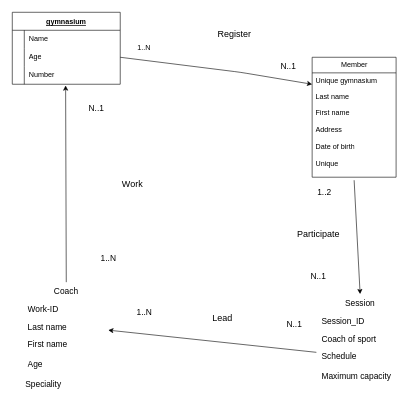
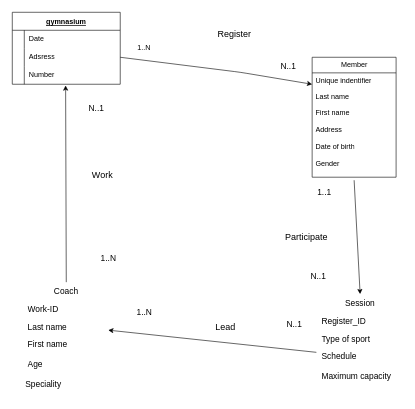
  <mxCell id="0" />
  <mxCell id="1" parent="0" />
  <mxCell id="2" value="gymnasium" style="shape=table;startSize=30;container=1;collapsible=0;childLayout=tableLayout;fixedRows=1;rowLines=0;fontStyle=5;" vertex="1" parent="1"><mxGeometry x="20" y="20" width="180" height="120" as="geometry" /></mxCell>
  <mxCell id="3" value="" style="shape=tableRow;horizontal=0;startSize=0;swimlaneHead=0;swimlaneBody=0;top=0;left=0;bottom=0;right=0;collapsible=0;dropTarget=0;fillColor=none;points=[[0,0.5],[1,0.5]];portConstraint=eastwest;" vertex="1" parent="2"><mxGeometry y="30" width="180" height="30" as="geometry" /></mxCell>
  <mxCell id="4" value="" style="shape=partialRectangle;html=1;whiteSpace=wrap;connectable=0;fillColor=none;top=0;left=0;bottom=0;right=0;overflow=hidden;pointerEvents=1;" vertex="1" parent="3"><mxGeometry width="20" height="30" as="geometry"><mxRectangle width="20" height="30" as="alternateBounds" /></mxGeometry></mxCell>
- <mxCell id="5" value="Name" style="shape=partialRectangle;html=1;whiteSpace=wrap;connectable=0;fillColor=none;top=0;left=0;bottom=0;right=0;align=left;spacingLeft=6;overflow=hidden;" vertex="1" parent="3"><mxGeometry x="20" width="160" height="30" as="geometry"><mxRectangle width="160" height="30" as="alternateBounds" /></mxGeometry></mxCell>
+ <mxCell id="5" value="Date" style="shape=partialRectangle;html=1;whiteSpace=wrap;connectable=0;fillColor=none;top=0;left=0;bottom=0;right=0;align=left;spacingLeft=6;overflow=hidden;" vertex="1" parent="3"><mxGeometry x="20" width="160" height="30" as="geometry"><mxRectangle width="160" height="30" as="alternateBounds" /></mxGeometry></mxCell>
  <mxCell id="6" value="" style="shape=tableRow;horizontal=0;startSize=0;swimlaneHead=0;swimlaneBody=0;top=0;left=0;bottom=0;right=0;collapsible=0;dropTarget=0;fillColor=none;points=[[0,0.5],[1,0.5]];portConstraint=eastwest;" vertex="1" parent="2"><mxGeometry y="60" width="180" height="30" as="geometry" /></mxCell>
  <mxCell id="7" value="" style="shape=partialRectangle;html=1;whiteSpace=wrap;connectable=0;fillColor=none;top=0;left=0;bottom=0;right=0;overflow=hidden;" vertex="1" parent="6"><mxGeometry width="20" height="30" as="geometry"><mxRectangle width="20" height="30" as="alternateBounds" /></mxGeometry></mxCell>
- <mxCell id="8" value="Age" style="shape=partialRectangle;html=1;whiteSpace=wrap;connectable=0;fillColor=none;top=0;left=0;bottom=0;right=0;align=left;spacingLeft=6;overflow=hidden;" vertex="1" parent="6"><mxGeometry x="20" width="160" height="30" as="geometry"><mxRectangle width="160" height="30" as="alternateBounds" /></mxGeometry></mxCell>
+ <mxCell id="8" value="Adsress" style="shape=partialRectangle;html=1;whiteSpace=wrap;connectable=0;fillColor=none;top=0;left=0;bottom=0;right=0;align=left;spacingLeft=6;overflow=hidden;" vertex="1" parent="6"><mxGeometry x="20" width="160" height="30" as="geometry"><mxRectangle width="160" height="30" as="alternateBounds" /></mxGeometry></mxCell>
  <mxCell id="9" value="" style="shape=tableRow;horizontal=0;startSize=0;swimlaneHead=0;swimlaneBody=0;top=0;left=0;bottom=0;right=0;collapsible=0;dropTarget=0;fillColor=none;points=[[0,0.5],[1,0.5]];portConstraint=eastwest;" vertex="1" parent="2"><mxGeometry y="90" width="180" height="30" as="geometry" /></mxCell>
  <mxCell id="10" value="" style="shape=partialRectangle;html=1;whiteSpace=wrap;connectable=0;fillColor=none;top=0;left=0;bottom=0;right=0;overflow=hidden;" vertex="1" parent="9"><mxGeometry width="20" height="30" as="geometry"><mxRectangle width="20" height="30" as="alternateBounds" /></mxGeometry></mxCell>
  <mxCell id="11" value="Number" style="shape=partialRectangle;html=1;whiteSpace=wrap;connectable=0;fillColor=none;top=0;left=0;bottom=0;right=0;align=left;spacingLeft=6;overflow=hidden;" vertex="1" parent="9"><mxGeometry x="20" width="160" height="30" as="geometry"><mxRectangle width="160" height="30" as="alternateBounds" /></mxGeometry></mxCell>
  <mxCell id="12" value="1..N" style="text;html=1;strokeColor=none;fillColor=none;align=center;verticalAlign=middle;whiteSpace=wrap;rounded=0;" vertex="1" parent="1"><mxGeometry x="210" y="65" width="60" height="30" as="geometry" /></mxCell>
  <mxCell id="13" value="" style="endArrow=classic;html=1;exitX=1;exitY=0.5;exitDx=0;exitDy=0;" edge="1" parent="1" source="6"><mxGeometry width="50" height="50" relative="1" as="geometry"><mxPoint x="390" y="350" as="sourcePoint" /><mxPoint x="520" y="140" as="targetPoint" /><Array as="points"><mxPoint x="400" y="120" /></Array></mxGeometry></mxCell>
  <mxCell id="14" value="Member" style="swimlane;fontStyle=0;childLayout=stackLayout;horizontal=1;startSize=26;fillColor=none;horizontalStack=0;resizeParent=1;resizeParentMax=0;resizeLast=0;collapsible=1;marginBottom=0;html=1;movable=1;resizable=1;rotatable=1;deletable=1;editable=1;connectable=1;" vertex="1" parent="1"><mxGeometry x="520" y="95" width="140" height="200" as="geometry" /></mxCell>
- <mxCell id="15" value="Unique gymnasium" style="text;strokeColor=none;fillColor=none;align=left;verticalAlign=top;spacingLeft=4;spacingRight=4;overflow=hidden;rotatable=0;points=[[0,0.5],[1,0.5]];portConstraint=eastwest;whiteSpace=wrap;html=1;" vertex="1" parent="14"><mxGeometry y="26" width="140" height="26" as="geometry" /></mxCell>
+ <mxCell id="15" value="Unique indentifier" style="text;strokeColor=none;fillColor=none;align=left;verticalAlign=top;spacingLeft=4;spacingRight=4;overflow=hidden;rotatable=0;points=[[0,0.5],[1,0.5]];portConstraint=eastwest;whiteSpace=wrap;html=1;" vertex="1" parent="14"><mxGeometry y="26" width="140" height="26" as="geometry" /></mxCell>
  <mxCell id="16" value="Last name" style="text;strokeColor=none;fillColor=none;align=left;verticalAlign=top;spacingLeft=4;spacingRight=4;overflow=hidden;rotatable=0;points=[[0,0.5],[1,0.5]];portConstraint=eastwest;whiteSpace=wrap;html=1;" vertex="1" parent="14"><mxGeometry y="52" width="140" height="26" as="geometry" /></mxCell>
- <mxCell id="17" value="First name&lt;br&gt;&lt;br&gt;Address&lt;br&gt;&lt;br&gt;Date of birth&lt;br&gt;&lt;br&gt;Unique" style="text;strokeColor=none;fillColor=none;align=left;verticalAlign=top;spacingLeft=4;spacingRight=4;overflow=hidden;rotatable=0;points=[[0,0.5],[1,0.5]];portConstraint=eastwest;whiteSpace=wrap;html=1;" vertex="1" parent="14"><mxGeometry y="78" width="140" height="122" as="geometry" /></mxCell>
+ <mxCell id="17" value="First name&lt;br&gt;&lt;br&gt;Address&lt;br&gt;&lt;br&gt;Date of birth&lt;br&gt;&lt;br&gt;Gender" style="text;strokeColor=none;fillColor=none;align=left;verticalAlign=top;spacingLeft=4;spacingRight=4;overflow=hidden;rotatable=0;points=[[0,0.5],[1,0.5]];portConstraint=eastwest;whiteSpace=wrap;html=1;" vertex="1" parent="14"><mxGeometry y="78" width="140" height="122" as="geometry" /></mxCell>
  <mxCell id="18" value="Register" style="text;strokeColor=none;fillColor=none;html=1;fontSize=15;fontStyle=0;verticalAlign=middle;align=center;" vertex="1" parent="1"><mxGeometry x="340" y="35" width="100" height="40" as="geometry" /></mxCell>
  <mxCell id="19" value="N..1" style="text;strokeColor=none;fillColor=none;html=1;fontSize=14;fontStyle=0;verticalAlign=middle;align=center;" vertex="1" parent="1"><mxGeometry x="430" y="90" width="100" height="40" as="geometry" /></mxCell>
- <mxCell id="20" value="1..2" style="text;strokeColor=none;fillColor=none;html=1;fontSize=14;fontStyle=0;verticalAlign=middle;align=center;" vertex="1" parent="1"><mxGeometry x="490" y="300" width="100" height="40" as="geometry" /></mxCell>
+ <mxCell id="20" value="1..1" style="text;strokeColor=none;fillColor=none;html=1;fontSize=14;fontStyle=0;verticalAlign=middle;align=center;" vertex="1" parent="1"><mxGeometry x="490" y="300" width="100" height="40" as="geometry" /></mxCell>
  <mxCell id="21" value="" style="endArrow=classic;html=1;fontSize=14;exitX=1;exitY=0;exitDx=0;exitDy=0;" edge="1" parent="1" source="20"><mxGeometry width="50" height="50" relative="1" as="geometry"><mxPoint x="390" y="350" as="sourcePoint" /><mxPoint x="600" y="490" as="targetPoint" /></mxGeometry></mxCell>
  <mxCell id="22" value="Session" style="swimlane;fontStyle=0;childLayout=stackLayout;horizontal=1;startSize=30;horizontalStack=0;resizeParent=1;resizeParentMax=0;resizeLast=0;collapsible=1;marginBottom=0;whiteSpace=wrap;html=1;labelBorderColor=none;strokeColor=#ffffff;fontSize=14;" vertex="1" parent="1"><mxGeometry x="530" y="490" width="140" height="150" as="geometry" /></mxCell>
- <mxCell id="23" value="Session_ID" style="text;strokeColor=none;fillColor=none;align=left;verticalAlign=middle;spacingLeft=4;spacingRight=4;overflow=hidden;points=[[0,0.5],[1,0.5]];portConstraint=eastwest;rotatable=0;whiteSpace=wrap;html=1;labelBorderColor=none;fontSize=14;" vertex="1" parent="22"><mxGeometry y="30" width="140" height="30" as="geometry" /></mxCell>
- <mxCell id="24" value="Coach of sport" style="text;strokeColor=none;fillColor=none;align=left;verticalAlign=middle;spacingLeft=4;spacingRight=4;overflow=hidden;points=[[0,0.5],[1,0.5]];portConstraint=eastwest;rotatable=0;whiteSpace=wrap;html=1;labelBorderColor=none;fontSize=14;" vertex="1" parent="22"><mxGeometry y="60" width="140" height="30" as="geometry" /></mxCell>
+ <mxCell id="23" value="Register_ID" style="text;strokeColor=none;fillColor=none;align=left;verticalAlign=middle;spacingLeft=4;spacingRight=4;overflow=hidden;points=[[0,0.5],[1,0.5]];portConstraint=eastwest;rotatable=0;whiteSpace=wrap;html=1;labelBorderColor=none;fontSize=14;" vertex="1" parent="22"><mxGeometry y="30" width="140" height="30" as="geometry" /></mxCell>
+ <mxCell id="24" value="Type of sport" style="text;strokeColor=none;fillColor=none;align=left;verticalAlign=middle;spacingLeft=4;spacingRight=4;overflow=hidden;points=[[0,0.5],[1,0.5]];portConstraint=eastwest;rotatable=0;whiteSpace=wrap;html=1;labelBorderColor=none;fontSize=14;" vertex="1" parent="22"><mxGeometry y="60" width="140" height="30" as="geometry" /></mxCell>
  <mxCell id="25" value="Schedule&lt;br&gt;&lt;br&gt;Maximum capacity" style="text;strokeColor=none;fillColor=none;align=left;verticalAlign=middle;spacingLeft=4;spacingRight=4;overflow=hidden;points=[[0,0.5],[1,0.5]];portConstraint=eastwest;rotatable=0;whiteSpace=wrap;html=1;labelBorderColor=none;fontSize=14;" vertex="1" parent="22"><mxGeometry y="90" width="140" height="60" as="geometry" /></mxCell>
- <mxCell id="26" value="Participate" style="text;strokeColor=none;fillColor=none;html=1;fontSize=15;fontStyle=0;verticalAlign=middle;align=center;" vertex="1" parent="1"><mxGeometry x="480" y="370" width="100" height="40" as="geometry" /></mxCell>
+ <mxCell id="26" value="Participate" style="text;strokeColor=none;fillColor=none;html=1;fontSize=15;fontStyle=0;verticalAlign=middle;align=center;" vertex="1" parent="1"><mxGeometry x="460" y="375" width="100" height="40" as="geometry" /></mxCell>
  <mxCell id="27" value="N..1" style="text;strokeColor=none;fillColor=none;html=1;fontSize=14;fontStyle=0;verticalAlign=middle;align=center;" vertex="1" parent="1"><mxGeometry x="480" y="440" width="100" height="40" as="geometry" /></mxCell>
  <mxCell id="28" value="N..1" style="text;strokeColor=none;fillColor=none;html=1;fontSize=14;fontStyle=0;verticalAlign=middle;align=center;" vertex="1" parent="1"><mxGeometry x="440" y="520" width="100" height="40" as="geometry" /></mxCell>
  <mxCell id="29" value="" style="endArrow=classic;html=1;fontSize=14;exitX=-0.021;exitY=0.117;exitDx=0;exitDy=0;exitPerimeter=0;" edge="1" parent="1" source="25"><mxGeometry width="50" height="50" relative="1" as="geometry"><mxPoint x="390" y="330" as="sourcePoint" /><mxPoint x="180" y="550" as="targetPoint" /></mxGeometry></mxCell>
  <mxCell id="30" value="Coach" style="swimlane;fontStyle=0;childLayout=stackLayout;horizontal=1;startSize=30;horizontalStack=0;resizeParent=1;resizeParentMax=0;resizeLast=0;collapsible=1;marginBottom=0;whiteSpace=wrap;html=1;labelBorderColor=none;strokeColor=#ffffff;fontSize=14;" vertex="1" parent="1"><mxGeometry x="40" y="470" width="140" height="150" as="geometry" /></mxCell>
  <mxCell id="31" value="Work-ID" style="text;strokeColor=none;fillColor=none;align=left;verticalAlign=middle;spacingLeft=4;spacingRight=4;overflow=hidden;points=[[0,0.5],[1,0.5]];portConstraint=eastwest;rotatable=0;whiteSpace=wrap;html=1;labelBorderColor=none;fontSize=14;" vertex="1" parent="30"><mxGeometry y="30" width="140" height="30" as="geometry" /></mxCell>
  <mxCell id="32" value="Last name" style="text;strokeColor=none;fillColor=none;align=left;verticalAlign=middle;spacingLeft=4;spacingRight=4;overflow=hidden;points=[[0,0.5],[1,0.5]];portConstraint=eastwest;rotatable=0;whiteSpace=wrap;html=1;labelBorderColor=none;fontSize=14;" vertex="1" parent="30"><mxGeometry y="60" width="140" height="30" as="geometry" /></mxCell>
  <mxCell id="33" value="First name&lt;br&gt;&lt;br&gt;Age" style="text;strokeColor=none;fillColor=none;align=left;verticalAlign=middle;spacingLeft=4;spacingRight=4;overflow=hidden;points=[[0,0.5],[1,0.5]];portConstraint=eastwest;rotatable=0;whiteSpace=wrap;html=1;labelBorderColor=none;fontSize=14;" vertex="1" parent="30"><mxGeometry y="90" width="140" height="60" as="geometry" /></mxCell>
  <mxCell id="34" value="Speciality" style="whiteSpace=wrap;html=1;labelBorderColor=none;strokeColor=#ffffff;fontSize=14;fillColor=none;align=left;dashed=1;" vertex="1" parent="1"><mxGeometry x="40" y="620" width="140" height="40" as="geometry" /></mxCell>
  <mxCell id="35" value="1..N" style="text;strokeColor=none;fillColor=none;html=1;fontSize=14;fontStyle=0;verticalAlign=middle;align=center;" vertex="1" parent="1"><mxGeometry x="190" y="500" width="100" height="40" as="geometry" /></mxCell>
- <mxCell id="36" value="Lead" style="text;strokeColor=none;fillColor=none;html=1;fontSize=15;fontStyle=0;verticalAlign=middle;align=center;" vertex="1" parent="1"><mxGeometry x="320" y="510" width="100" height="40" as="geometry" /></mxCell>
+ <mxCell id="36" value="Lead" style="text;strokeColor=none;fillColor=none;html=1;fontSize=15;fontStyle=0;verticalAlign=middle;align=center;" vertex="1" parent="1"><mxGeometry x="325" y="525" width="100" height="40" as="geometry" /></mxCell>
  <mxCell id="37" value="1..N" style="text;strokeColor=none;fillColor=none;html=1;fontSize=14;fontStyle=0;verticalAlign=middle;align=center;" vertex="1" parent="1"><mxGeometry x="130" y="410" width="100" height="40" as="geometry" /></mxCell>
  <mxCell id="38" value="" style="endArrow=classic;html=1;fontSize=14;exitX=0.5;exitY=0;exitDx=0;exitDy=0;entryX=0.494;entryY=1.067;entryDx=0;entryDy=0;entryPerimeter=0;" edge="1" parent="1" source="30" target="9"><mxGeometry width="50" height="50" relative="1" as="geometry"><mxPoint x="390" y="340" as="sourcePoint" /><mxPoint x="440" y="290" as="targetPoint" /></mxGeometry></mxCell>
- <mxCell id="39" value="Work" style="text;strokeColor=none;fillColor=none;html=1;fontSize=15;fontStyle=0;verticalAlign=middle;align=center;" vertex="1" parent="1"><mxGeometry x="170" y="285" width="100" height="40" as="geometry" /></mxCell>
+ <mxCell id="39" value="Work" style="text;strokeColor=none;fillColor=none;html=1;fontSize=15;fontStyle=0;verticalAlign=middle;align=center;" vertex="1" parent="1"><mxGeometry x="120" y="270" width="100" height="40" as="geometry" /></mxCell>
  <mxCell id="40" value="N..1" style="text;strokeColor=none;fillColor=none;html=1;fontSize=14;fontStyle=0;verticalAlign=middle;align=center;" vertex="1" parent="1"><mxGeometry x="110" y="160" width="100" height="40" as="geometry" /></mxCell>
